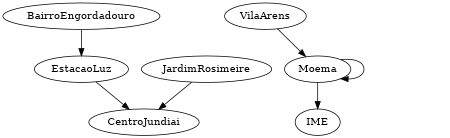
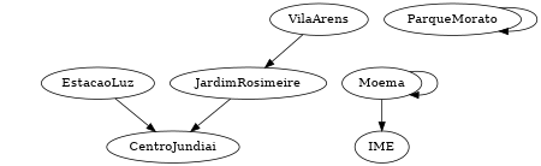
  digraph {
-   BairroEngordadouro
    EstacaoLuz
    JardimRosimeire
    CentroJundiai
    VilaArens
    Moema
    IME
-   BairroEngordadouro -> EstacaoLuz
+   ParqueMorato
    EstacaoLuz -> CentroJundiai
    JardimRosimeire -> CentroJundiai
-   VilaArens -> Moema
+   VilaArens -> JardimRosimeire
    Moema -> Moema
    Moema -> IME
+   ParqueMorato -> ParqueMorato
  }
